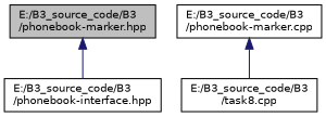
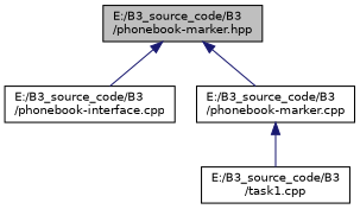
  digraph {
    node [color=black fillcolor=white fontname=Helvetica fontsize=10 shape=record style=filled]
    edge [color=midnightblue dir=back fontname=Helvetica fontsize=10 labelfontname=Helvetica labelfontsize=10 style=solid]
    n1 [fillcolor=grey75 fontcolor=black height=0.2 label="E:/B3_source_code/B3\l/phonebook-marker.hpp" width=0.4]
-   n2 [height=0.2 label="E:/B3_source_code/B3\l/phonebook-interface.hpp" width=0.4]
+   n2 [height=0.2 label="E:/B3_source_code/B3\l/phonebook-interface.cpp" width=0.4]
    n3 [height=0.2 label="E:/B3_source_code/B3\l/phonebook-marker.cpp" width=0.4]
-   n4 [height=0.2 label="E:/B3_source_code/B3\l/task8.cpp" width=0.4]
+   n4 [height=0.2 label="E:/B3_source_code/B3\l/task1.cpp" width=0.4]
    n1 -> n2
+   n1 -> n3
    n3 -> n4
  }
